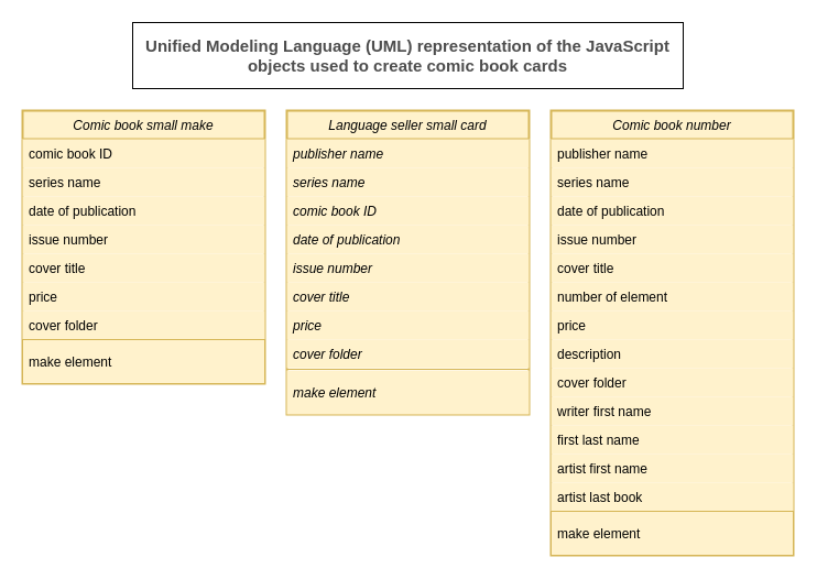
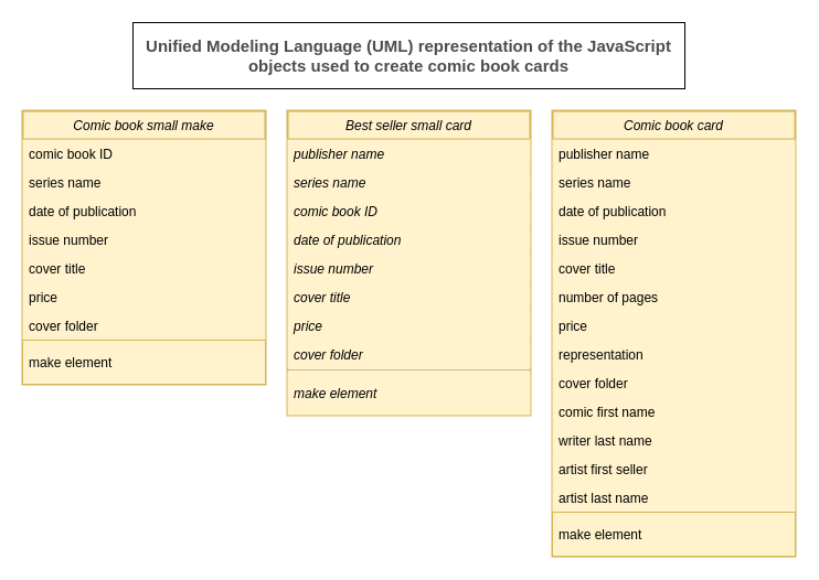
  <mxCell id="0" />
  <mxCell id="1" parent="0" />
  <mxCell id="2" value="Comic book small make" style="swimlane;fontStyle=2;align=center;verticalAlign=top;childLayout=stackLayout;horizontal=1;startSize=26;horizontalStack=0;resizeParent=1;resizeLast=0;collapsible=1;marginBottom=0;rounded=0;shadow=0;strokeWidth=2;swimlaneLine=1;fillColor=#fff2cc;strokeColor=#d6b656;swimlaneHead=1;gradientColor=none;swimlaneFillColor=none;" parent="1" vertex="1"><mxGeometry x="20" y="100" width="220" height="248" as="geometry"><mxRectangle x="50" y="120" width="160" height="26" as="alternateBounds" /></mxGeometry></mxCell>
  <mxCell id="3" value="comic book ID" style="text;align=left;verticalAlign=top;spacingLeft=4;spacingRight=4;overflow=hidden;rotatable=0;points=[[0,0.5],[1,0.5]];portConstraint=eastwest;fillColor=#fff2cc;strokeColor=none;" parent="2" vertex="1"><mxGeometry y="26" width="220" height="26" as="geometry" /></mxCell>
  <mxCell id="4" value="series name" style="text;align=left;verticalAlign=top;spacingLeft=4;spacingRight=4;overflow=hidden;rotatable=1;points=[[0,0.5],[1,0.5]];portConstraint=eastwest;rounded=0;shadow=0;html=0;fillColor=#fff2cc;strokeColor=none;imageAspect=1;noLabel=0;allowArrows=1;container=0;editable=1;movable=1;resizable=1;deletable=1;locked=0;connectable=1;" parent="2" vertex="1"><mxGeometry y="52" width="220" height="26" as="geometry" /></mxCell>
  <mxCell id="5" value="date of publication" style="text;align=left;verticalAlign=top;spacingLeft=4;spacingRight=4;overflow=hidden;rotatable=0;points=[[0,0.5],[1,0.5]];portConstraint=eastwest;rounded=0;shadow=0;html=0;fillColor=#fff2cc;strokeColor=none;" parent="2" vertex="1"><mxGeometry y="78" width="220" height="26" as="geometry" /></mxCell>
  <mxCell id="6" value="issue number" style="text;align=left;verticalAlign=top;spacingLeft=4;spacingRight=4;overflow=hidden;rotatable=0;points=[[0,0.5],[1,0.5]];portConstraint=eastwest;rounded=0;shadow=0;html=0;fillColor=#fff2cc;strokeColor=none;" vertex="1" parent="2"><mxGeometry y="104" width="220" height="26" as="geometry" /></mxCell>
  <mxCell id="7" value="cover title" style="text;align=left;verticalAlign=top;spacingLeft=4;spacingRight=4;overflow=hidden;rotatable=0;points=[[0,0.5],[1,0.5]];portConstraint=eastwest;rounded=0;shadow=0;html=0;fillColor=#fff2cc;strokeColor=none;" vertex="1" parent="2"><mxGeometry y="130" width="220" height="26" as="geometry" /></mxCell>
  <mxCell id="8" value="price" style="text;align=left;verticalAlign=top;spacingLeft=4;spacingRight=4;overflow=hidden;rotatable=0;points=[[0,0.5],[1,0.5]];portConstraint=eastwest;rounded=0;shadow=0;html=0;fillColor=#fff2cc;strokeColor=none;" vertex="1" parent="2"><mxGeometry y="156" width="220" height="26" as="geometry" /></mxCell>
  <mxCell id="9" value="cover folder" style="text;align=left;verticalAlign=top;spacingLeft=4;spacingRight=4;overflow=hidden;rotatable=0;points=[[0,0.5],[1,0.5]];portConstraint=eastwest;rounded=0;shadow=0;html=0;fillColor=#fff2cc;strokeColor=none;glass=0;" vertex="1" parent="2"><mxGeometry y="182" width="220" height="26" as="geometry" /></mxCell>
  <mxCell id="10" value="" style="line;html=1;strokeWidth=1;align=left;verticalAlign=middle;spacingTop=-1;spacingLeft=3;spacingRight=3;rotatable=0;labelPosition=right;points=[];portConstraint=eastwest;" parent="2" vertex="1"><mxGeometry y="208" width="220" as="geometry" /></mxCell>
  <mxCell id="11" value="make element" style="text;align=left;verticalAlign=middle;spacingLeft=4;spacingRight=4;overflow=hidden;rotatable=0;points=[[0,0.5],[1,0.5]];portConstraint=eastwest;fillColor=#fff2cc;strokeColor=#d6b656;strokeWidth=1;" parent="2" vertex="1"><mxGeometry y="208" width="220" height="40" as="geometry" /></mxCell>
- <mxCell id="12" value="Comic book number" style="swimlane;fontStyle=2;align=center;verticalAlign=top;childLayout=stackLayout;horizontal=1;startSize=26;horizontalStack=0;resizeParent=1;resizeLast=0;collapsible=1;marginBottom=0;rounded=0;shadow=0;strokeWidth=2;fillColor=#fff2cc;strokeColor=#d6b656;" vertex="1" parent="1"><mxGeometry x="500" y="100" width="220" height="404" as="geometry"><mxRectangle x="230" y="140" width="160" height="26" as="alternateBounds" /></mxGeometry></mxCell>
+ <mxCell id="12" value="Comic book card" style="swimlane;fontStyle=2;align=center;verticalAlign=top;childLayout=stackLayout;horizontal=1;startSize=26;horizontalStack=0;resizeParent=1;resizeLast=0;collapsible=1;marginBottom=0;rounded=0;shadow=0;strokeWidth=2;fillColor=#fff2cc;strokeColor=#d6b656;" vertex="1" parent="1"><mxGeometry x="500" y="100" width="220" height="404" as="geometry"><mxRectangle x="230" y="140" width="160" height="26" as="alternateBounds" /></mxGeometry></mxCell>
  <mxCell id="13" value="publisher name" style="text;align=left;verticalAlign=top;spacingLeft=4;spacingRight=4;overflow=hidden;rotatable=0;points=[[0,0.5],[1,0.5]];portConstraint=eastwest;fillColor=#fff2cc;strokeColor=none;" vertex="1" parent="12"><mxGeometry y="26" width="220" height="26" as="geometry" /></mxCell>
  <mxCell id="14" value="series name" style="text;align=left;verticalAlign=top;spacingLeft=4;spacingRight=4;overflow=hidden;rotatable=0;points=[[0,0.5],[1,0.5]];portConstraint=eastwest;rounded=0;shadow=0;html=0;fillColor=#fff2cc;strokeColor=none;" vertex="1" parent="12"><mxGeometry y="52" width="220" height="26" as="geometry" /></mxCell>
  <mxCell id="15" value="date of publication" style="text;align=left;verticalAlign=top;spacingLeft=4;spacingRight=4;overflow=hidden;rotatable=0;points=[[0,0.5],[1,0.5]];portConstraint=eastwest;rounded=0;shadow=0;html=0;fillColor=#fff2cc;strokeColor=none;" vertex="1" parent="12"><mxGeometry y="78" width="220" height="26" as="geometry" /></mxCell>
  <mxCell id="16" value="issue number" style="text;align=left;verticalAlign=top;spacingLeft=4;spacingRight=4;overflow=hidden;rotatable=0;points=[[0,0.5],[1,0.5]];portConstraint=eastwest;rounded=0;shadow=0;html=0;fillColor=#fff2cc;strokeColor=none;" vertex="1" parent="12"><mxGeometry y="104" width="220" height="26" as="geometry" /></mxCell>
  <mxCell id="17" value="cover title" style="text;align=left;verticalAlign=top;spacingLeft=4;spacingRight=4;overflow=hidden;rotatable=0;points=[[0,0.5],[1,0.5]];portConstraint=eastwest;rounded=0;shadow=0;html=0;fillColor=#fff2cc;strokeColor=none;" vertex="1" parent="12"><mxGeometry y="130" width="220" height="26" as="geometry" /></mxCell>
- <mxCell id="18" value="number of element" style="text;align=left;verticalAlign=top;spacingLeft=4;spacingRight=4;overflow=hidden;rotatable=0;points=[[0,0.5],[1,0.5]];portConstraint=eastwest;rounded=0;shadow=0;html=0;fillColor=#fff2cc;strokeColor=none;" vertex="1" parent="12"><mxGeometry y="156" width="220" height="26" as="geometry" /></mxCell>
+ <mxCell id="18" value="number of pages" style="text;align=left;verticalAlign=top;spacingLeft=4;spacingRight=4;overflow=hidden;rotatable=0;points=[[0,0.5],[1,0.5]];portConstraint=eastwest;rounded=0;shadow=0;html=0;fillColor=#fff2cc;strokeColor=none;" vertex="1" parent="12"><mxGeometry y="156" width="220" height="26" as="geometry" /></mxCell>
  <mxCell id="19" value="price" style="text;align=left;verticalAlign=top;spacingLeft=4;spacingRight=4;overflow=hidden;rotatable=0;points=[[0,0.5],[1,0.5]];portConstraint=eastwest;rounded=0;shadow=0;html=0;fillColor=#fff2cc;strokeColor=none;" vertex="1" parent="12"><mxGeometry y="182" width="220" height="26" as="geometry" /></mxCell>
- <mxCell id="20" value="description" style="text;align=left;verticalAlign=top;spacingLeft=4;spacingRight=4;overflow=hidden;rotatable=0;points=[[0,0.5],[1,0.5]];portConstraint=eastwest;rounded=0;shadow=0;html=0;fillColor=#fff2cc;strokeColor=none;" vertex="1" parent="12"><mxGeometry y="208" width="220" height="26" as="geometry" /></mxCell>
+ <mxCell id="20" value="representation" style="text;align=left;verticalAlign=top;spacingLeft=4;spacingRight=4;overflow=hidden;rotatable=0;points=[[0,0.5],[1,0.5]];portConstraint=eastwest;rounded=0;shadow=0;html=0;fillColor=#fff2cc;strokeColor=none;" vertex="1" parent="12"><mxGeometry y="208" width="220" height="26" as="geometry" /></mxCell>
  <mxCell id="21" value="cover folder" style="text;align=left;verticalAlign=top;spacingLeft=4;spacingRight=4;overflow=hidden;rotatable=0;points=[[0,0.5],[1,0.5]];portConstraint=eastwest;rounded=0;shadow=0;html=0;fillColor=#fff2cc;strokeColor=none;" vertex="1" parent="12"><mxGeometry y="234" width="220" height="26" as="geometry" /></mxCell>
- <mxCell id="22" value="writer first name" style="text;align=left;verticalAlign=top;spacingLeft=4;spacingRight=4;overflow=hidden;rotatable=0;points=[[0,0.5],[1,0.5]];portConstraint=eastwest;rounded=0;shadow=0;html=0;fillColor=#fff2cc;strokeColor=none;" vertex="1" parent="12"><mxGeometry y="260" width="220" height="26" as="geometry" /></mxCell>
- <mxCell id="23" value="first last name" style="text;align=left;verticalAlign=top;spacingLeft=4;spacingRight=4;overflow=hidden;rotatable=0;points=[[0,0.5],[1,0.5]];portConstraint=eastwest;rounded=0;shadow=0;html=0;fillColor=#fff2cc;strokeColor=none;" vertex="1" parent="12"><mxGeometry y="286" width="220" height="26" as="geometry" /></mxCell>
- <mxCell id="24" value="artist first name" style="text;align=left;verticalAlign=top;spacingLeft=4;spacingRight=4;overflow=hidden;rotatable=0;points=[[0,0.5],[1,0.5]];portConstraint=eastwest;rounded=0;shadow=0;html=0;fillColor=#fff2cc;strokeColor=none;" vertex="1" parent="12"><mxGeometry y="312" width="220" height="26" as="geometry" /></mxCell>
- <mxCell id="25" value="artist last book" style="text;align=left;verticalAlign=top;spacingLeft=4;spacingRight=4;overflow=hidden;rotatable=0;points=[[0,0.5],[1,0.5]];portConstraint=eastwest;rounded=0;shadow=0;html=0;fillColor=#fff2cc;strokeColor=none;" vertex="1" parent="12"><mxGeometry y="338" width="220" height="26" as="geometry" /></mxCell>
+ <mxCell id="22" value="comic first name" style="text;align=left;verticalAlign=top;spacingLeft=4;spacingRight=4;overflow=hidden;rotatable=0;points=[[0,0.5],[1,0.5]];portConstraint=eastwest;rounded=0;shadow=0;html=0;fillColor=#fff2cc;strokeColor=none;" vertex="1" parent="12"><mxGeometry y="260" width="220" height="26" as="geometry" /></mxCell>
+ <mxCell id="23" value="writer last name" style="text;align=left;verticalAlign=top;spacingLeft=4;spacingRight=4;overflow=hidden;rotatable=0;points=[[0,0.5],[1,0.5]];portConstraint=eastwest;rounded=0;shadow=0;html=0;fillColor=#fff2cc;strokeColor=none;" vertex="1" parent="12"><mxGeometry y="286" width="220" height="26" as="geometry" /></mxCell>
+ <mxCell id="24" value="artist first seller" style="text;align=left;verticalAlign=top;spacingLeft=4;spacingRight=4;overflow=hidden;rotatable=0;points=[[0,0.5],[1,0.5]];portConstraint=eastwest;rounded=0;shadow=0;html=0;fillColor=#fff2cc;strokeColor=none;" vertex="1" parent="12"><mxGeometry y="312" width="220" height="26" as="geometry" /></mxCell>
+ <mxCell id="25" value="artist last name" style="text;align=left;verticalAlign=top;spacingLeft=4;spacingRight=4;overflow=hidden;rotatable=0;points=[[0,0.5],[1,0.5]];portConstraint=eastwest;rounded=0;shadow=0;html=0;fillColor=#fff2cc;strokeColor=none;" vertex="1" parent="12"><mxGeometry y="338" width="220" height="26" as="geometry" /></mxCell>
  <mxCell id="26" value="" style="line;html=1;strokeWidth=1;align=left;verticalAlign=middle;spacingTop=-1;spacingLeft=3;spacingRight=3;rotatable=0;labelPosition=right;points=[];portConstraint=eastwest;" vertex="1" parent="12"><mxGeometry y="364" width="220" as="geometry" /></mxCell>
  <mxCell id="27" value="make element" style="text;align=left;verticalAlign=middle;spacingLeft=4;spacingRight=4;overflow=hidden;rotatable=0;points=[[0,0.5],[1,0.5]];portConstraint=eastwest;fillColor=#fff2cc;strokeColor=#d6b656;" vertex="1" parent="12"><mxGeometry y="364" width="220" height="40" as="geometry" /></mxCell>
- <mxCell id="28" value="Language seller small card" style="swimlane;fontStyle=2;align=center;verticalAlign=top;childLayout=stackLayout;horizontal=1;startSize=26;horizontalStack=0;resizeParent=1;resizeLast=0;collapsible=1;marginBottom=0;rounded=0;shadow=0;strokeWidth=2;strokeColor=#d6b656;swimlaneFillColor=none;fontFamily=Helvetica;fontSize=12;fontColor=default;fillColor=#fff2cc;gradientColor=none;" vertex="1" parent="1"><mxGeometry x="260" y="100" width="220" height="276" as="geometry"><mxRectangle x="230" y="140" width="160" height="26" as="alternateBounds" /></mxGeometry></mxCell>
+ <mxCell id="28" value="Best seller small card" style="swimlane;fontStyle=2;align=center;verticalAlign=top;childLayout=stackLayout;horizontal=1;startSize=26;horizontalStack=0;resizeParent=1;resizeLast=0;collapsible=1;marginBottom=0;rounded=0;shadow=0;strokeWidth=2;strokeColor=#d6b656;swimlaneFillColor=none;fontFamily=Helvetica;fontSize=12;fontColor=default;fillColor=#fff2cc;gradientColor=none;" vertex="1" parent="1"><mxGeometry x="260" y="100" width="220" height="276" as="geometry"><mxRectangle x="230" y="140" width="160" height="26" as="alternateBounds" /></mxGeometry></mxCell>
  <mxCell id="29" value="publisher name" style="text;align=left;verticalAlign=top;spacingLeft=4;spacingRight=4;overflow=hidden;rotatable=0;points=[[0,0.5],[1,0.5]];portConstraint=eastwest;fontFamily=Helvetica;fontSize=12;fontStyle=2;resizable=1;fillColor=#fff2cc;strokeColor=none;fontColor=default;" vertex="1" parent="28"><mxGeometry y="26" width="220" height="26" as="geometry" /></mxCell>
  <mxCell id="30" value="series name" style="text;align=left;verticalAlign=top;spacingLeft=4;spacingRight=4;overflow=hidden;rotatable=0;points=[[0,0.5],[1,0.5]];portConstraint=eastwest;fontFamily=Helvetica;fontSize=12;fontStyle=2;resizable=1;fillColor=#fff2cc;strokeColor=none;fontColor=default;" vertex="1" parent="28"><mxGeometry y="52" width="220" height="26" as="geometry" /></mxCell>
  <mxCell id="31" value="comic book ID" style="text;align=left;verticalAlign=top;spacingLeft=4;spacingRight=4;overflow=hidden;rotatable=0;points=[[0,0.5],[1,0.5]];portConstraint=eastwest;rounded=0;shadow=0;html=0;fontFamily=Helvetica;fontSize=12;fontStyle=2;resizable=1;fillColor=#fff2cc;strokeColor=none;fontColor=default;" vertex="1" parent="28"><mxGeometry y="78" width="220" height="26" as="geometry" /></mxCell>
  <mxCell id="32" value="date of publication" style="text;align=left;verticalAlign=top;spacingLeft=4;spacingRight=4;overflow=hidden;rotatable=0;points=[[0,0.5],[1,0.5]];portConstraint=eastwest;rounded=0;shadow=0;html=0;fontFamily=Helvetica;fontSize=12;fontStyle=2;resizable=1;fillColor=#fff2cc;strokeColor=none;fontColor=default;" vertex="1" parent="28"><mxGeometry y="104" width="220" height="26" as="geometry" /></mxCell>
  <mxCell id="33" value="issue number" style="text;align=left;verticalAlign=top;spacingLeft=4;spacingRight=4;overflow=hidden;rotatable=0;points=[[0,0.5],[1,0.5]];portConstraint=eastwest;rounded=0;shadow=0;html=0;fontFamily=Helvetica;fontSize=12;fontStyle=2;resizable=1;fillColor=#fff2cc;strokeColor=none;fontColor=default;" vertex="1" parent="28"><mxGeometry y="130" width="220" height="26" as="geometry" /></mxCell>
  <mxCell id="34" value="cover title" style="text;align=left;verticalAlign=top;spacingLeft=4;spacingRight=4;overflow=hidden;rotatable=0;points=[[0,0.5],[1,0.5]];portConstraint=eastwest;rounded=0;shadow=0;html=0;fontFamily=Helvetica;fontSize=12;fontStyle=2;resizable=1;fillColor=#fff2cc;strokeColor=none;fontColor=default;" vertex="1" parent="28"><mxGeometry y="156" width="220" height="26" as="geometry" /></mxCell>
  <mxCell id="35" value="price" style="text;align=left;verticalAlign=top;spacingLeft=4;spacingRight=4;overflow=hidden;rotatable=0;points=[[0,0.5],[1,0.5]];portConstraint=eastwest;rounded=0;shadow=0;html=0;fontFamily=Helvetica;fontSize=12;fontStyle=2;resizable=1;fillColor=#fff2cc;strokeColor=none;fontColor=default;" vertex="1" parent="28"><mxGeometry y="182" width="220" height="26" as="geometry" /></mxCell>
  <mxCell id="36" value="cover folder" style="text;align=left;verticalAlign=top;spacingLeft=4;spacingRight=4;overflow=hidden;rotatable=0;points=[[0,0.5],[1,0.5]];portConstraint=eastwest;rounded=0;shadow=0;html=0;fontFamily=Helvetica;fontSize=12;fontStyle=2;resizable=1;fillColor=#fff2cc;strokeColor=none;strokeWidth=1;fontColor=default;" vertex="1" parent="28"><mxGeometry y="208" width="220" height="26" as="geometry" /></mxCell>
  <mxCell id="37" value="" style="line;html=1;strokeWidth=1;align=center;verticalAlign=top;spacingTop=-1;spacingLeft=3;spacingRight=3;rotatable=0;labelPosition=right;points=[];portConstraint=eastwest;rounded=0;shadow=0;strokeColor=#d6b656;swimlaneFillColor=none;fontFamily=Helvetica;fontSize=12;fontColor=default;fontStyle=2;fillColor=#fff2cc;gradientColor=none;" vertex="1" parent="28"><mxGeometry y="234" width="220" height="2" as="geometry" /></mxCell>
  <mxCell id="38" value="make element" style="text;align=left;verticalAlign=middle;spacingLeft=4;spacingRight=4;overflow=hidden;rotatable=0;points=[[0,0.5],[1,0.5]];portConstraint=eastwest;fontFamily=Helvetica;fontSize=12;fontStyle=2;fillColor=#fff2cc;strokeColor=none;strokeWidth=1;fontColor=default;" vertex="1" parent="28"><mxGeometry y="236" width="220" height="40" as="geometry" /></mxCell>
  <mxCell id="39" value="Unified Modeling Language (UML) representation of the JavaScript objects used to create comic book cards" style="whiteSpace=wrap;html=1;fontSize=15;labelBackgroundColor=none;fontStyle=1;fontColor=#4D4D4D;" vertex="1" parent="1"><mxGeometry x="120" y="20" width="500" height="60" as="geometry" /></mxCell>
